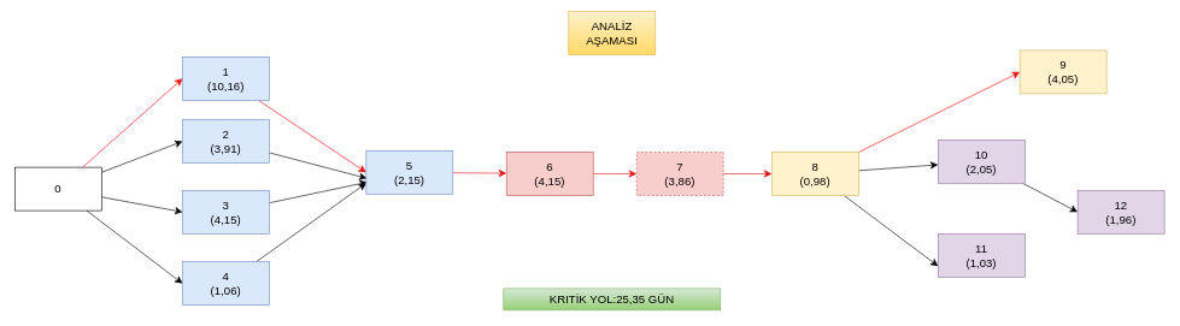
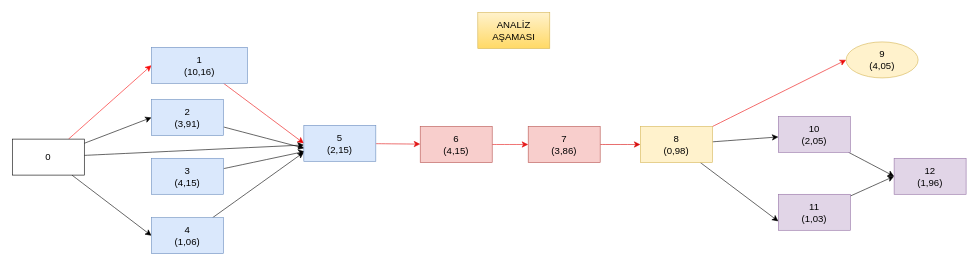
  <mxCell id="0" />
  <mxCell id="1" parent="0" />
  <mxCell id="2" style="edgeStyle=none;curved=1;rounded=0;orthogonalLoop=1;jettySize=auto;html=1;entryX=0;entryY=0.5;entryDx=0;entryDy=0;fontSize=12;startSize=8;endSize=8;strokeColor=#f80d0d;" parent="1" source="6" target="8" edge="1"><mxGeometry relative="1" as="geometry" /></mxCell>
  <mxCell id="3" style="edgeStyle=none;curved=1;rounded=0;orthogonalLoop=1;jettySize=auto;html=1;entryX=0;entryY=0.5;entryDx=0;entryDy=0;fontSize=12;startSize=8;endSize=8;" parent="1" source="6" target="12" edge="1"><mxGeometry relative="1" as="geometry" /></mxCell>
- <mxCell id="4" style="edgeStyle=none;curved=1;rounded=0;orthogonalLoop=1;jettySize=auto;html=1;entryX=0;entryY=0.5;entryDx=0;entryDy=0;fontSize=12;startSize=8;endSize=8;" parent="1" source="6" target="14" edge="1"><mxGeometry relative="1" as="geometry" /></mxCell>
+ <mxCell id="4" style="edgeStyle=none;curved=1;rounded=0;orthogonalLoop=1;jettySize=auto;html=1;fontSize=12;startSize=8;endSize=8;" parent="1" source="6" target="16" edge="1"><mxGeometry relative="1" as="geometry" /></mxCell>
  <mxCell id="5" style="edgeStyle=none;curved=1;rounded=0;orthogonalLoop=1;jettySize=auto;html=1;entryX=0;entryY=0.5;entryDx=0;entryDy=0;fontSize=12;startSize=8;endSize=8;" parent="1" source="6" target="10" edge="1"><mxGeometry relative="1" as="geometry" /></mxCell>
  <mxCell id="6" value="0&lt;br&gt;" style="rounded=0;whiteSpace=wrap;html=1;fontSize=16;" parent="1" vertex="1"><mxGeometry x="20" y="231" width="120" height="60" as="geometry" /></mxCell>
  <mxCell id="7" style="edgeStyle=none;curved=1;rounded=0;orthogonalLoop=1;jettySize=auto;html=1;entryX=0;entryY=0.5;entryDx=0;entryDy=0;fontSize=12;startSize=8;endSize=8;strokeColor=#e90707;" parent="1" source="8" target="16" edge="1"><mxGeometry relative="1" as="geometry" /></mxCell>
- <mxCell id="8" value="1&lt;br&gt;(10,16)" style="rounded=0;whiteSpace=wrap;html=1;fontSize=16;fillColor=#dae8fc;strokeColor=#6c8ebf;" parent="1" vertex="1"><mxGeometry x="252" y="78" width="120" height="60" as="geometry" /></mxCell>
+ <mxCell id="8" value="1&lt;br&gt;(10,16)" style="rounded=0;whiteSpace=wrap;html=1;fontSize=16;fillColor=#dae8fc;strokeColor=#6c8ebf;" parent="1" vertex="1"><mxGeometry x="252" y="78" width="160" height="60" as="geometry" /></mxCell>
  <mxCell id="9" style="edgeStyle=none;curved=1;rounded=0;orthogonalLoop=1;jettySize=auto;html=1;entryX=0;entryY=0.75;entryDx=0;entryDy=0;fontSize=12;startSize=8;endSize=8;" parent="1" source="10" target="16" edge="1"><mxGeometry relative="1" as="geometry" /></mxCell>
  <mxCell id="10" value="4&lt;br&gt;(1,06)" style="rounded=0;whiteSpace=wrap;html=1;fontSize=16;fillColor=#dae8fc;strokeColor=#6c8ebf;" parent="1" vertex="1"><mxGeometry x="252" y="362" width="120" height="60" as="geometry" /></mxCell>
  <mxCell id="11" style="edgeStyle=none;curved=1;rounded=0;orthogonalLoop=1;jettySize=auto;html=1;entryX=0.007;entryY=0.637;entryDx=0;entryDy=0;entryPerimeter=0;fontSize=12;startSize=8;endSize=8;" parent="1" source="12" target="16" edge="1"><mxGeometry relative="1" as="geometry" /></mxCell>
  <mxCell id="12" value="2&lt;br&gt;(3,91)" style="rounded=0;whiteSpace=wrap;html=1;fontSize=16;fillColor=#dae8fc;strokeColor=#6c8ebf;" parent="1" vertex="1"><mxGeometry x="252" y="165" width="120" height="60" as="geometry" /></mxCell>
  <mxCell id="13" style="edgeStyle=none;curved=1;rounded=0;orthogonalLoop=1;jettySize=auto;html=1;fontSize=12;startSize=8;endSize=8;" parent="1" source="14" edge="1"><mxGeometry relative="1" as="geometry"><mxPoint x="507.4" y="251.6" as="targetPoint" /></mxGeometry></mxCell>
  <mxCell id="14" value="3&lt;br&gt;(4,15)" style="rounded=0;whiteSpace=wrap;html=1;fontSize=16;fillColor=#dae8fc;strokeColor=#6c8ebf;" parent="1" vertex="1"><mxGeometry x="252" y="263" width="120" height="60" as="geometry" /></mxCell>
  <mxCell id="15" style="edgeStyle=none;curved=1;rounded=0;orthogonalLoop=1;jettySize=auto;html=1;fontSize=12;startSize=8;endSize=8;strokeColor=#e11414;" parent="1" source="16" target="18" edge="1"><mxGeometry relative="1" as="geometry" /></mxCell>
  <mxCell id="16" value="5&lt;br&gt;(2,15)" style="rounded=0;whiteSpace=wrap;html=1;fontSize=16;fillColor=#dae8fc;strokeColor=#6c8ebf;" parent="1" vertex="1"><mxGeometry x="506" y="208" width="120" height="60" as="geometry" /></mxCell>
  <mxCell id="17" style="edgeStyle=none;curved=1;rounded=0;orthogonalLoop=1;jettySize=auto;html=1;fontSize=12;startSize=8;endSize=8;strokeColor=#e61919;" parent="1" source="18" target="20" edge="1"><mxGeometry relative="1" as="geometry" /></mxCell>
  <mxCell id="18" value="6&lt;br&gt;(4,15)" style="rounded=0;whiteSpace=wrap;html=1;fontSize=16;fillColor=#f8cecc;strokeColor=#b85450;" parent="1" vertex="1"><mxGeometry x="700" y="210" width="120" height="60" as="geometry" /></mxCell>
  <mxCell id="19" style="edgeStyle=none;curved=1;rounded=0;orthogonalLoop=1;jettySize=auto;html=1;entryX=0;entryY=0.5;entryDx=0;entryDy=0;fontSize=12;startSize=8;endSize=8;strokeColor=#d90d0d;" parent="1" source="20" target="24" edge="1"><mxGeometry relative="1" as="geometry" /></mxCell>
- <mxCell id="20" value="7&lt;br&gt;(3,86)" style="rounded=0;whiteSpace=wrap;html=1;fontSize=16;fillColor=#f8cecc;strokeColor=#b85450;dashed=1;" parent="1" vertex="1"><mxGeometry x="880" y="210" width="120" height="60" as="geometry" /></mxCell>
+ <mxCell id="20" value="7&lt;br&gt;(3,86)" style="rounded=0;whiteSpace=wrap;html=1;fontSize=16;fillColor=#f8cecc;strokeColor=#b85450;" parent="1" vertex="1"><mxGeometry x="880" y="210" width="120" height="60" as="geometry" /></mxCell>
  <mxCell id="21" style="edgeStyle=none;curved=1;rounded=0;orthogonalLoop=1;jettySize=auto;html=1;entryX=0;entryY=0.5;entryDx=0;entryDy=0;fontSize=12;startSize=8;endSize=8;strokeColor=#eb0a0a;" parent="1" source="24" target="25" edge="1"><mxGeometry relative="1" as="geometry" /></mxCell>
  <mxCell id="22" style="edgeStyle=none;curved=1;rounded=0;orthogonalLoop=1;jettySize=auto;html=1;fontSize=12;startSize=8;endSize=8;" parent="1" source="24" target="27" edge="1"><mxGeometry relative="1" as="geometry" /></mxCell>
  <mxCell id="23" style="edgeStyle=none;curved=1;rounded=0;orthogonalLoop=1;jettySize=auto;html=1;entryX=0;entryY=0.75;entryDx=0;entryDy=0;fontSize=12;startSize=8;endSize=8;" parent="1" source="24" target="29" edge="1"><mxGeometry relative="1" as="geometry" /></mxCell>
  <mxCell id="24" value="8&lt;br&gt;(0,98)" style="rounded=0;whiteSpace=wrap;html=1;fontSize=16;fillColor=#fff2cc;strokeColor=#d6b656;" parent="1" vertex="1"><mxGeometry x="1067" y="210" width="120" height="60" as="geometry" /></mxCell>
- <mxCell id="25" value="9&lt;br&gt;(4,05)" style="rounded=0;whiteSpace=wrap;html=1;fontSize=16;fillColor=#fff2cc;strokeColor=#d6b656;" parent="1" vertex="1"><mxGeometry x="1410" y="69" width="120" height="60" as="geometry" /></mxCell>
+ <mxCell id="25" value="9&lt;br&gt;(4,05)" style="ellipse;whiteSpace=wrap;html=1;fontSize=16;fillColor=#fff2cc;strokeColor=#d6b656;" parent="1" vertex="1"><mxGeometry x="1410" y="69" width="120" height="60" as="geometry" /></mxCell>
  <mxCell id="26" style="edgeStyle=none;curved=1;rounded=0;orthogonalLoop=1;jettySize=auto;html=1;entryX=0;entryY=0.5;entryDx=0;entryDy=0;fontSize=12;startSize=8;endSize=8;" parent="1" source="27" target="30" edge="1"><mxGeometry relative="1" as="geometry" /></mxCell>
  <mxCell id="27" value="10&lt;br&gt;(2,05)" style="rounded=0;whiteSpace=wrap;html=1;fontSize=16;fillColor=#e1d5e7;strokeColor=#9673a6;" parent="1" vertex="1"><mxGeometry x="1297" y="193" width="120" height="60" as="geometry" /></mxCell>
+ <mxCell id="28" style="edgeStyle=none;curved=1;rounded=0;orthogonalLoop=1;jettySize=auto;html=1;entryX=0;entryY=0.5;entryDx=0;entryDy=0;fontSize=12;startSize=8;endSize=8;" parent="1" source="29" target="30" edge="1"><mxGeometry relative="1" as="geometry" /></mxCell>
  <mxCell id="29" value="11&lt;br&gt;(1,03)" style="rounded=0;whiteSpace=wrap;html=1;fontSize=16;fillColor=#e1d5e7;strokeColor=#9673a6;" parent="1" vertex="1"><mxGeometry x="1297" y="323" width="120" height="60" as="geometry" /></mxCell>
  <mxCell id="30" value="12&lt;br&gt;(1,96)" style="rounded=0;whiteSpace=wrap;html=1;fontSize=16;fillColor=#e1d5e7;strokeColor=#9673a6;" parent="1" vertex="1"><mxGeometry x="1490" y="263" width="120" height="60" as="geometry" /></mxCell>
- <mxCell id="31" value="ANALİZ AŞAMASI" style="rounded=0;whiteSpace=wrap;html=1;fontSize=16;fillColor=#fff2cc;gradientColor=#ffd966;strokeColor=#d6b656;" parent="1" vertex="1"><mxGeometry x="786" y="15" width="120" height="60" as="geometry" /></mxCell>
- <mxCell id="32" value="KRITİK YOL:25,35 GÜN" style="text;html=1;strokeColor=#82b366;fillColor=#d5e8d4;align=center;verticalAlign=middle;whiteSpace=wrap;rounded=0;fontSize=16;gradientColor=#97d077;" parent="1" vertex="1"><mxGeometry x="696" y="399" width="300" height="30" as="geometry" /></mxCell>
+ <mxCell id="31" value="ANALİZ AŞAMASI" style="rounded=0;whiteSpace=wrap;html=1;fontSize=16;fillColor=#fff2cc;gradientColor=#ffd966;strokeColor=#d6b656;" parent="1" vertex="1"><mxGeometry x="796" y="20" width="120" height="60" as="geometry" /></mxCell>
